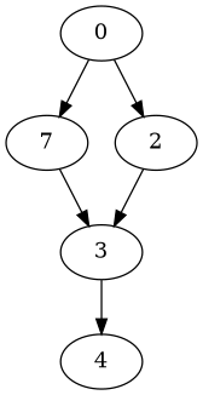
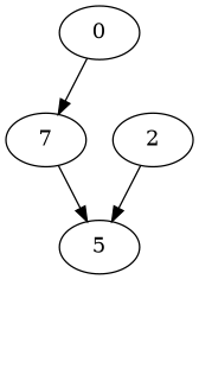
  digraph {
    fontname="DejaVu Serif"
    node [fontname="DejaVu Serif" kernel=lu]
    edge [fontname="DejaVu Serif" x=0 y=0]
    n1 [kernel=fwd label=7]
    0
    2 [kernel=bdiv]
-   3 [kernel=bmod]
-   4
+   3 [kernel=bmod label=5]
    n1 -> 3 [y=1]
    0 -> n1
-   0 -> 2
    2 -> 3 [x=1]
-   3 -> 4 [x=1 y=1]
  }
